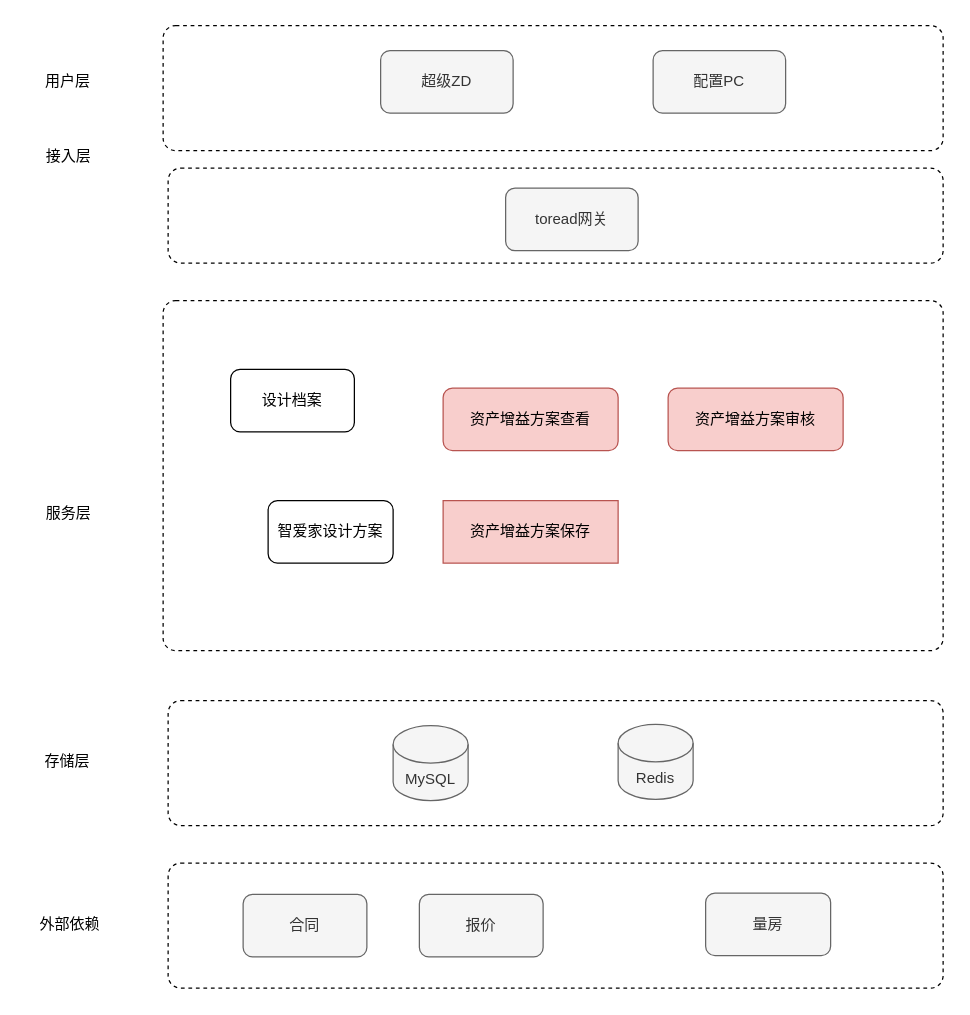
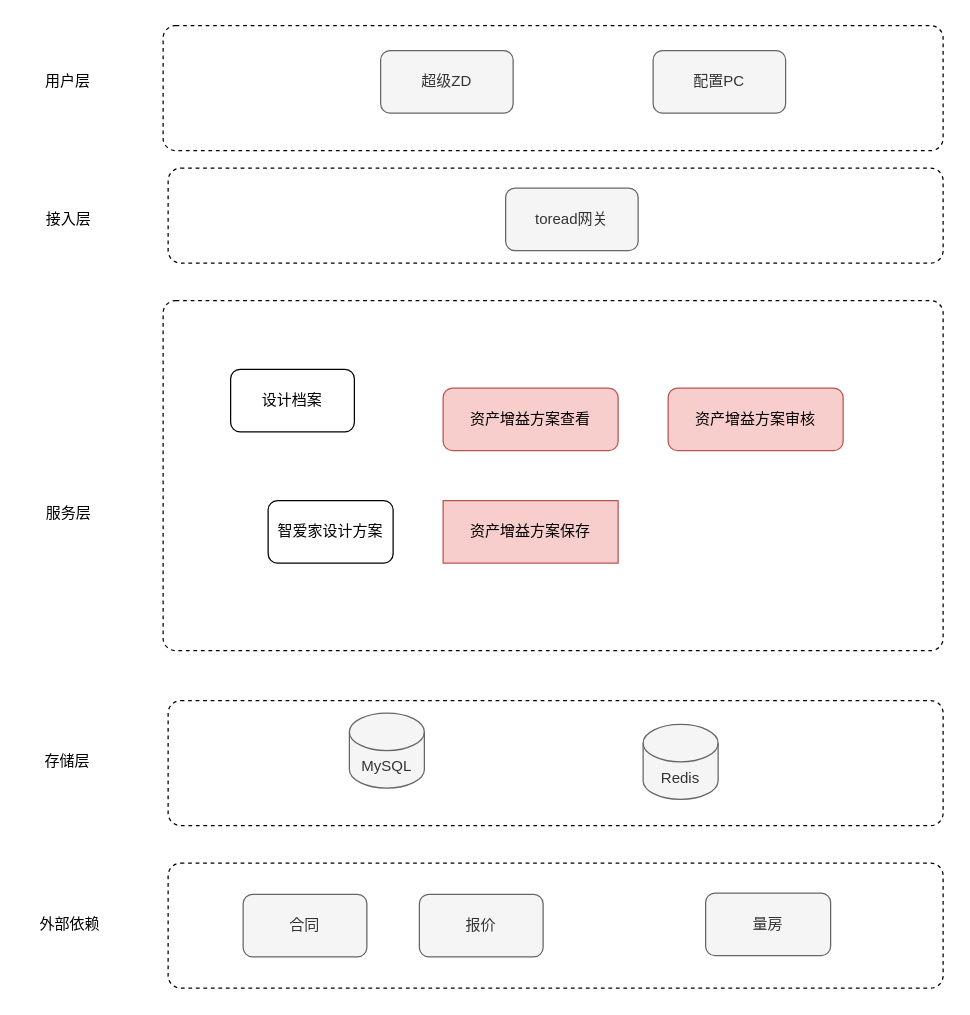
  <mxCell id="0" />
  <mxCell id="1" parent="0" />
  <mxCell id="2" value="" style="html=1;align=center;verticalAlign=top;rounded=1;absoluteArcSize=1;arcSize=20;dashed=1;" vertex="1" parent="1"><mxGeometry x="130" y="20" width="624" height="100" as="geometry" /></mxCell>
  <mxCell id="3" value="超级ZD" style="rounded=1;whiteSpace=wrap;html=1;fillColor=#f5f5f5;strokeColor=#666666;fontColor=#333333;" vertex="1" parent="1"><mxGeometry x="304" y="40" width="106" height="50" as="geometry" /></mxCell>
  <mxCell id="4" value="配置PC" style="rounded=1;whiteSpace=wrap;html=1;fillColor=#f5f5f5;strokeColor=#666666;fontColor=#333333;" vertex="1" parent="1"><mxGeometry x="522" y="40" width="106" height="50" as="geometry" /></mxCell>
  <mxCell id="5" value="用户层" style="text;html=1;strokeColor=none;fillColor=none;align=center;verticalAlign=middle;whiteSpace=wrap;rounded=0;" vertex="1" parent="1"><mxGeometry x="24" y="50" width="60" height="30" as="geometry" /></mxCell>
  <mxCell id="6" value="" style="html=1;align=center;verticalAlign=top;rounded=1;absoluteArcSize=1;arcSize=20;dashed=1;" vertex="1" parent="1"><mxGeometry x="130" y="240" width="624" height="280" as="geometry" /></mxCell>
  <mxCell id="7" value="服务层" style="text;html=1;align=center;verticalAlign=middle;resizable=0;points=[];autosize=1;strokeColor=none;fillColor=none;" vertex="1" parent="1"><mxGeometry x="24" y="395" width="60" height="30" as="geometry" /></mxCell>
  <mxCell id="8" value="" style="html=1;align=center;verticalAlign=top;rounded=1;absoluteArcSize=1;arcSize=20;dashed=1;" vertex="1" parent="1"><mxGeometry x="134" y="134" width="620" height="76" as="geometry" /></mxCell>
- <mxCell id="9" value="接入层" style="text;html=1;align=center;verticalAlign=middle;resizable=0;points=[];autosize=1;strokeColor=none;fillColor=none;" vertex="1" parent="1"><mxGeometry x="24" y="110" width="60" height="30" as="geometry" /></mxCell>
+ <mxCell id="9" value="接入层" style="text;html=1;align=center;verticalAlign=middle;resizable=0;points=[];autosize=1;strokeColor=none;fillColor=none;" vertex="1" parent="1"><mxGeometry x="24" y="160" width="60" height="30" as="geometry" /></mxCell>
  <mxCell id="10" value="" style="html=1;align=center;verticalAlign=top;rounded=1;absoluteArcSize=1;arcSize=20;dashed=1;" vertex="1" parent="1"><mxGeometry x="134" y="560" width="620" height="100" as="geometry" /></mxCell>
  <mxCell id="11" value="存储层" style="text;html=1;align=center;verticalAlign=middle;resizable=0;points=[];autosize=1;strokeColor=none;fillColor=none;" vertex="1" parent="1"><mxGeometry x="23" y="594" width="60" height="30" as="geometry" /></mxCell>
  <mxCell id="12" value="" style="html=1;align=center;verticalAlign=top;rounded=1;absoluteArcSize=1;arcSize=20;dashed=1;" vertex="1" parent="1"><mxGeometry x="134" y="690" width="620" height="100" as="geometry" /></mxCell>
  <mxCell id="13" value="外部依赖" style="text;html=1;align=center;verticalAlign=middle;resizable=0;points=[];autosize=1;strokeColor=none;fillColor=none;" vertex="1" parent="1"><mxGeometry x="20" y="724" width="70" height="30" as="geometry" /></mxCell>
- <mxCell id="14" value="MySQL" style="shape=cylinder3;whiteSpace=wrap;html=1;boundedLbl=1;backgroundOutline=1;size=15;fillColor=#f5f5f5;strokeColor=#666666;fontColor=#333333;" vertex="1" parent="1"><mxGeometry x="314" y="580" width="60" height="60" as="geometry" /></mxCell>
- <mxCell id="15" value="Redis" style="shape=cylinder3;whiteSpace=wrap;html=1;boundedLbl=1;backgroundOutline=1;size=15;fillColor=#f5f5f5;strokeColor=#666666;fontColor=#333333;" vertex="1" parent="1"><mxGeometry x="494" y="579" width="60" height="60" as="geometry" /></mxCell>
+ <mxCell id="14" value="MySQL" style="shape=cylinder3;whiteSpace=wrap;html=1;boundedLbl=1;backgroundOutline=1;size=15;fillColor=#f5f5f5;strokeColor=#666666;fontColor=#333333;" vertex="1" parent="1"><mxGeometry x="279" y="570" width="60" height="60" as="geometry" /></mxCell>
+ <mxCell id="15" value="Redis" style="shape=cylinder3;whiteSpace=wrap;html=1;boundedLbl=1;backgroundOutline=1;size=15;fillColor=#f5f5f5;strokeColor=#666666;fontColor=#333333;" vertex="1" parent="1"><mxGeometry x="514" y="579" width="60" height="60" as="geometry" /></mxCell>
  <mxCell id="16" value="toread网关" style="rounded=1;whiteSpace=wrap;html=1;fillColor=#f5f5f5;strokeColor=#666666;fontColor=#333333;" vertex="1" parent="1"><mxGeometry x="404" y="150" width="106" height="50" as="geometry" /></mxCell>
  <mxCell id="17" value="合同" style="rounded=1;whiteSpace=wrap;html=1;fillColor=#f5f5f5;strokeColor=#666666;fontColor=#333333;" vertex="1" parent="1"><mxGeometry x="194" y="715" width="99" height="50" as="geometry" /></mxCell>
  <mxCell id="18" value="量房" style="rounded=1;whiteSpace=wrap;html=1;fillColor=#f5f5f5;strokeColor=#666666;fontColor=#333333;" vertex="1" parent="1"><mxGeometry x="564" y="714" width="100" height="50" as="geometry" /></mxCell>
  <mxCell id="19" value="设计档案" style="rounded=1;whiteSpace=wrap;html=1;" vertex="1" parent="1"><mxGeometry x="184" y="295" width="99" height="50" as="geometry" /></mxCell>
  <mxCell id="20" value="智爱家设计方案" style="rounded=1;whiteSpace=wrap;html=1;" vertex="1" parent="1"><mxGeometry x="214" y="400" width="100" height="50" as="geometry" /></mxCell>
  <mxCell id="21" value="资产增益方案查看" style="rounded=1;whiteSpace=wrap;html=1;fillColor=#f8cecc;strokeColor=#b85450;" vertex="1" parent="1"><mxGeometry x="354" y="310" width="140" height="50" as="geometry" /></mxCell>
  <mxCell id="22" value="报价" style="rounded=1;whiteSpace=wrap;html=1;fillColor=#f5f5f5;strokeColor=#666666;fontColor=#333333;" vertex="1" parent="1"><mxGeometry x="335" y="715" width="99" height="50" as="geometry" /></mxCell>
  <mxCell id="23" value="资产增益方案保存" style="whiteSpace=wrap;html=1;fillColor=#f8cecc;strokeColor=#b85450;rounded=0;" vertex="1" parent="1"><mxGeometry x="354" y="400" width="140" height="50" as="geometry" /></mxCell>
  <mxCell id="24" value="资产增益方案审核" style="rounded=1;whiteSpace=wrap;html=1;fillColor=#f8cecc;strokeColor=#b85450;" vertex="1" parent="1"><mxGeometry x="534" y="310" width="140" height="50" as="geometry" /></mxCell>
